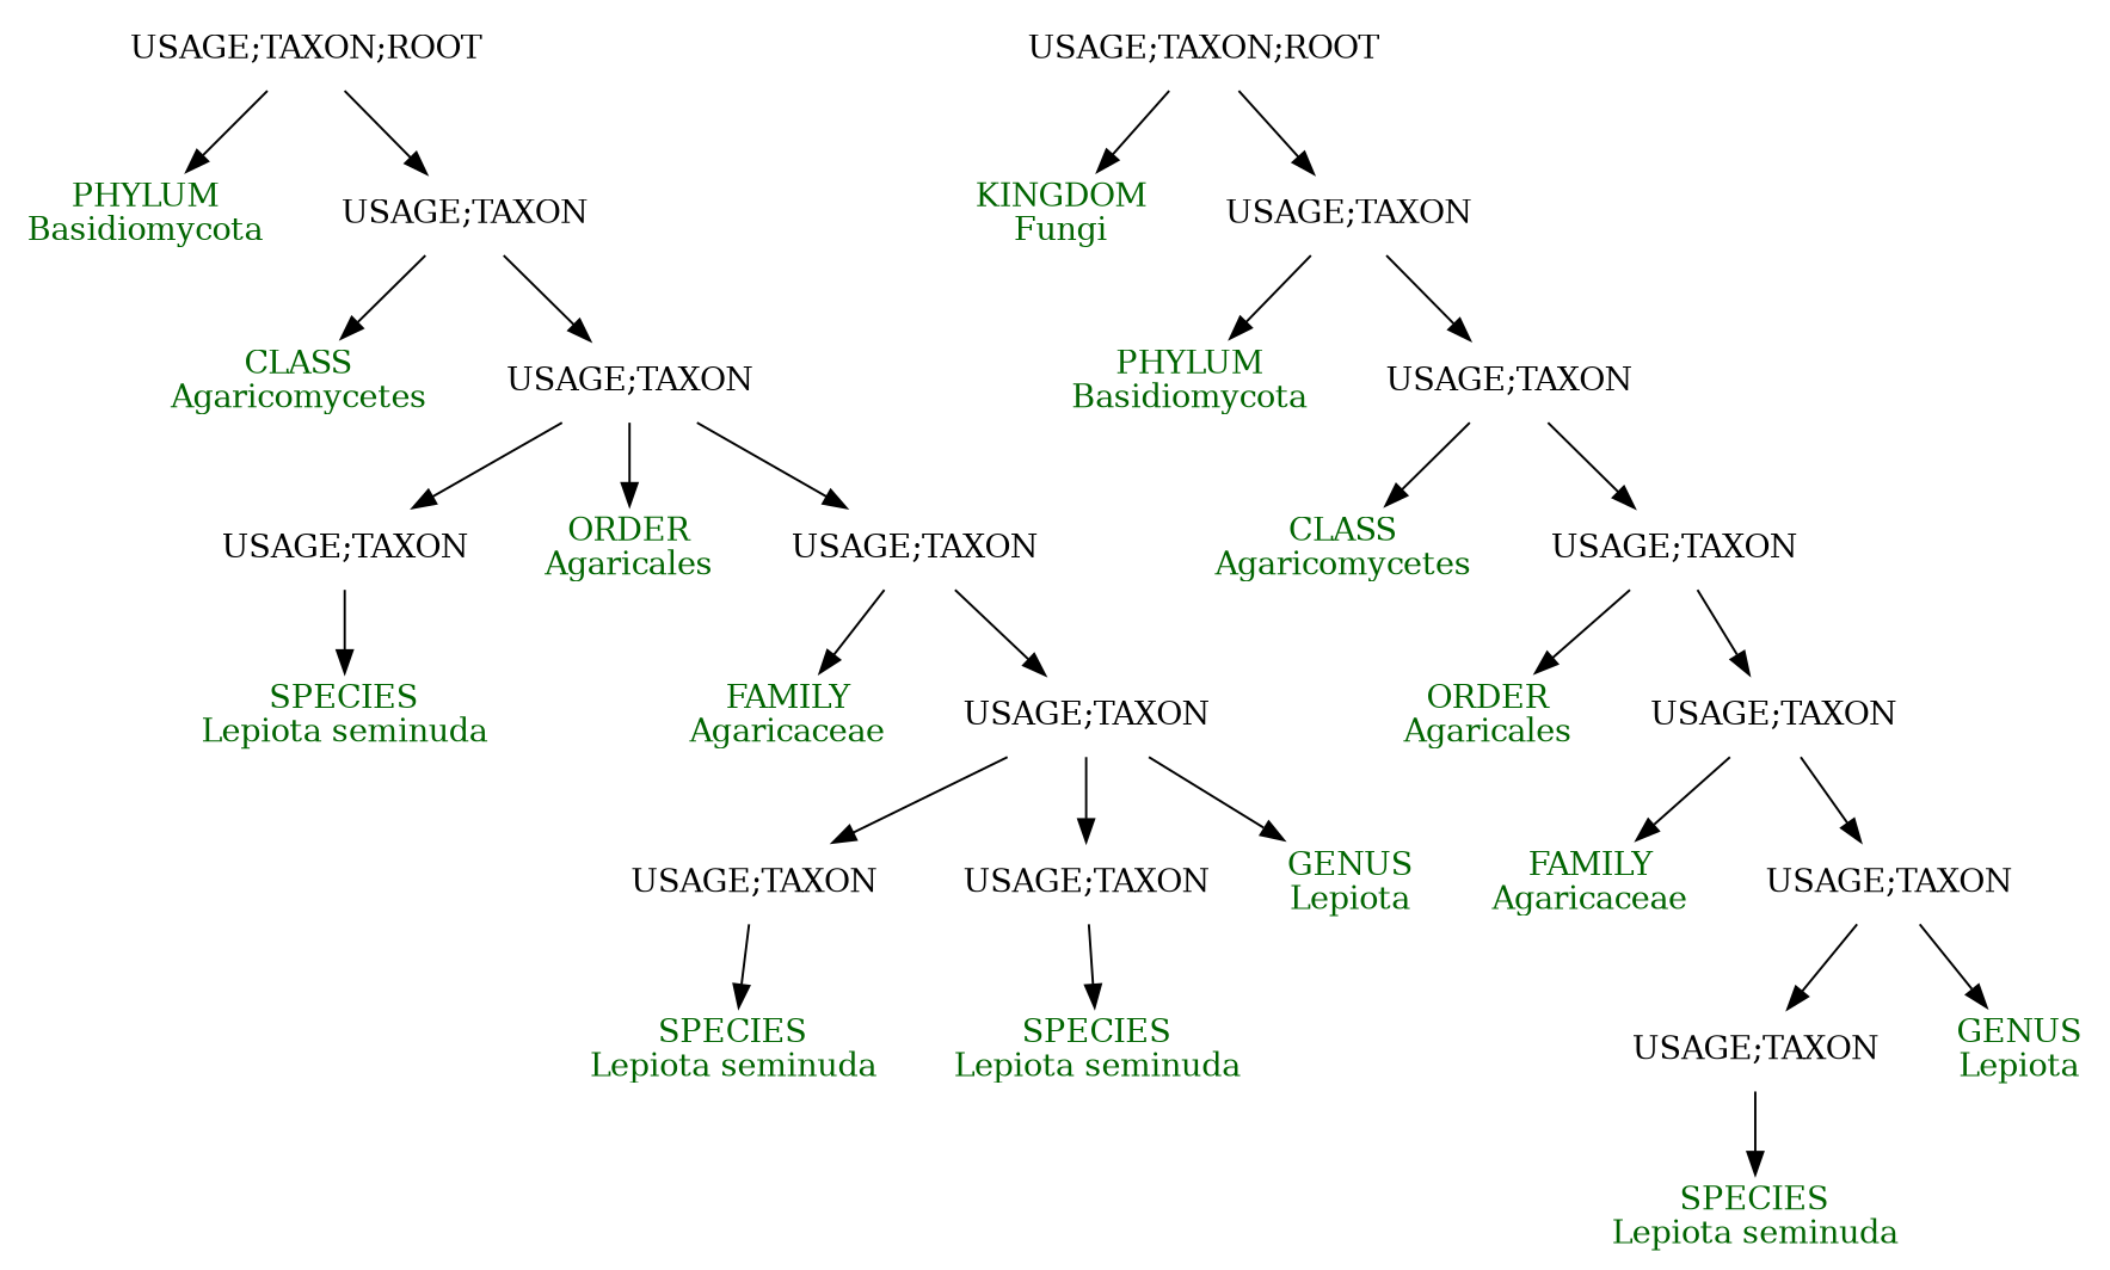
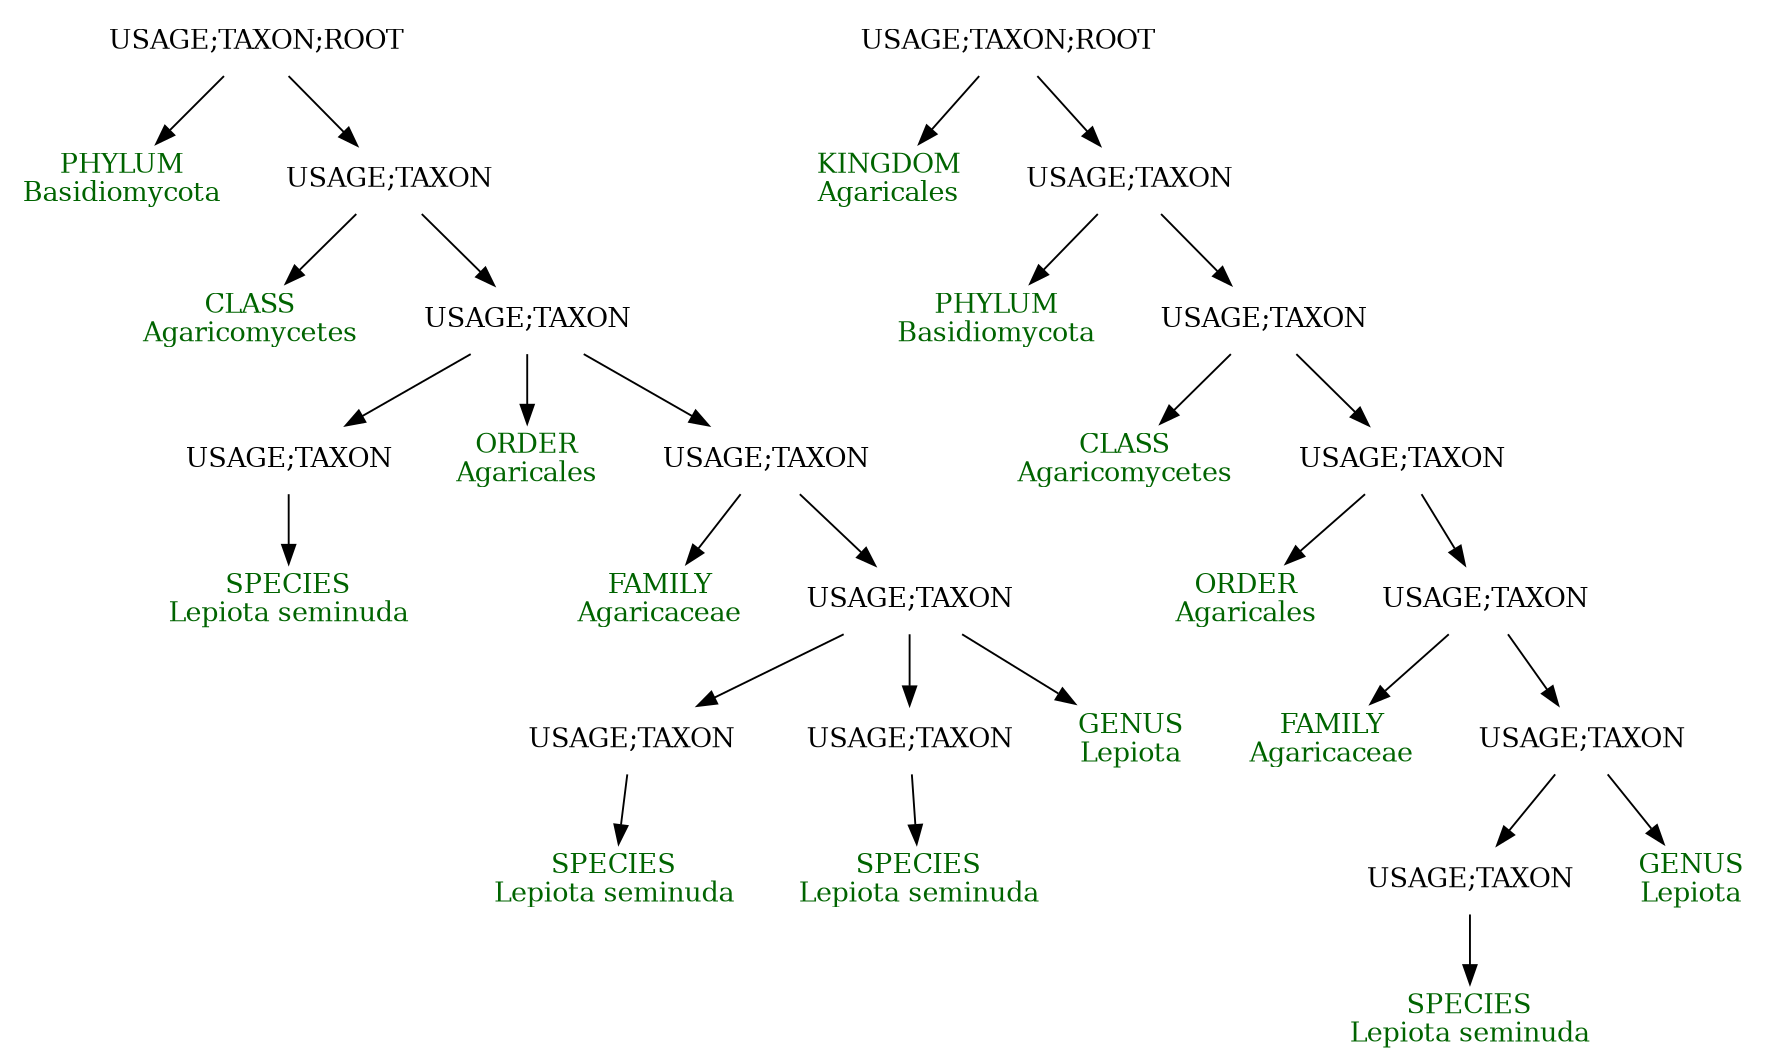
  digraph {
    node [shape=plaintext]
    n1 [fontcolor=darkgreen label="SPECIES\nLepiota seminuda"]
    n2 [label="USAGE;TAXON"]
    n3 [fontcolor=darkgreen label="SPECIES\nLepiota seminuda"]
    n4 [label="USAGE;TAXON"]
    n5 [fontcolor=darkgreen label="SPECIES\nLepiota seminuda"]
    n6 [label="USAGE;TAXON"]
    n7 [fontcolor=darkgreen label="SPECIES\nLepiota seminuda"]
    n8 [label="USAGE;TAXON"]
    n9 [fontcolor=darkgreen label="PHYLUM\nBasidiomycota"]
    n10 [label="USAGE;TAXON;ROOT"]
    n11 [label="USAGE;TAXON"]
    n12 [fontcolor=darkgreen label="CLASS\nAgaricomycetes"]
    n13 [label="USAGE;TAXON"]
    n14 [fontcolor=darkgreen label="ORDER\nAgaricales"]
    n15 [label="USAGE;TAXON"]
    n16 [fontcolor=darkgreen label="FAMILY\nAgaricaceae"]
    n17 [label="USAGE;TAXON"]
    n18 [fontcolor=darkgreen label="GENUS\nLepiota"]
-   n19 [fontcolor=darkgreen label="KINGDOM\nFungi"]
+   n19 [fontcolor=darkgreen label="KINGDOM\nAgaricales"]
    n20 [label="USAGE;TAXON;ROOT"]
    n21 [label="USAGE;TAXON"]
    n22 [fontcolor=darkgreen label="PHYLUM\nBasidiomycota"]
    n23 [label="USAGE;TAXON"]
    n24 [fontcolor=darkgreen label="CLASS\nAgaricomycetes"]
    n25 [label="USAGE;TAXON"]
    n26 [fontcolor=darkgreen label="ORDER\nAgaricales"]
    n27 [label="USAGE;TAXON"]
    n28 [fontcolor=darkgreen label="FAMILY\nAgaricaceae"]
    n29 [label="USAGE;TAXON"]
    n30 [fontcolor=darkgreen label="GENUS\nLepiota"]
    n2 -> n1
    n4 -> n3
    n6 -> n5
    n8 -> n7
    n10 -> n9
    n10 -> n11
    n11 -> n12
    n11 -> n13
    n13 -> n6
    n13 -> n14
    n13 -> n15
    n15 -> n16
    n15 -> n17
    n17 -> n2
    n17 -> n4
    n17 -> n18
    n20 -> n19
    n20 -> n21
    n21 -> n22
    n21 -> n23
    n23 -> n24
    n23 -> n25
    n25 -> n26
    n25 -> n27
    n27 -> n28
    n27 -> n29
    n29 -> n8
    n29 -> n30
  }
